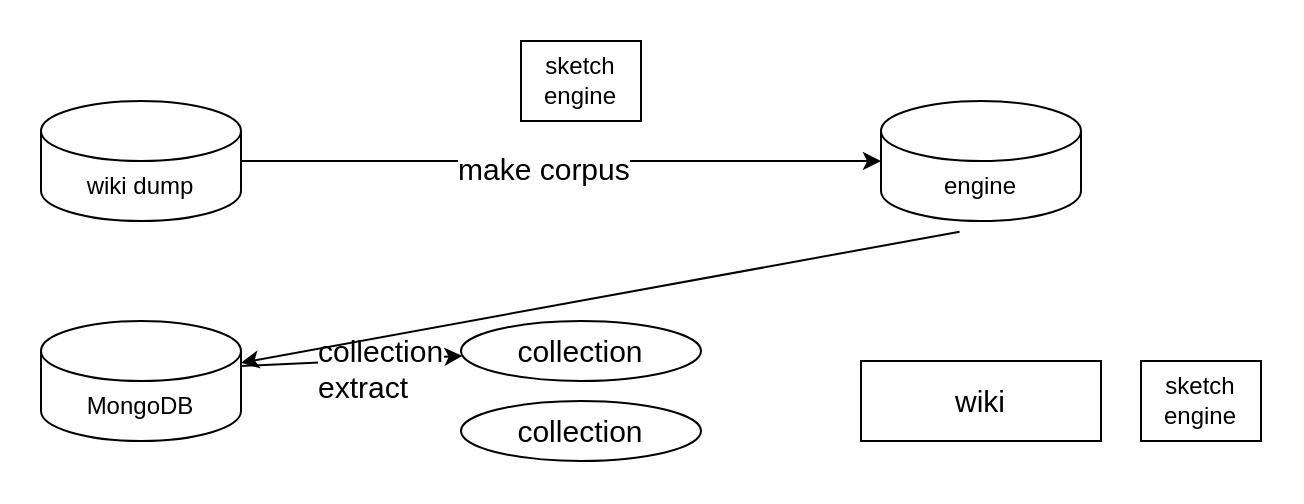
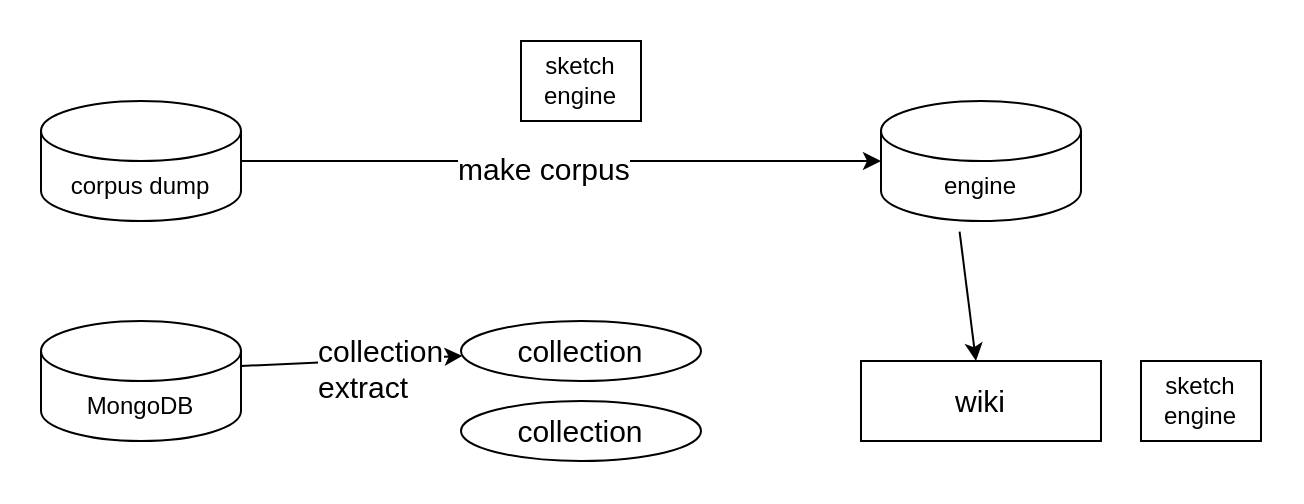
  <mxCell id="0" />
  <mxCell id="1" parent="0" />
  <mxCell id="2" value="sketch &lt;br&gt;engine" style="rounded=0;whiteSpace=wrap;html=1;" parent="1" vertex="1"><mxGeometry x="260" y="20" width="60" height="40" as="geometry" /></mxCell>
- <mxCell id="3" value="wiki dump" style="shape=cylinder3;whiteSpace=wrap;html=1;boundedLbl=1;backgroundOutline=1;size=15;" parent="1" vertex="1"><mxGeometry x="20" y="50" width="100" height="60" as="geometry" /></mxCell>
+ <mxCell id="3" value="corpus dump" style="shape=cylinder3;whiteSpace=wrap;html=1;boundedLbl=1;backgroundOutline=1;size=15;" parent="1" vertex="1"><mxGeometry x="20" y="50" width="100" height="60" as="geometry" /></mxCell>
  <mxCell id="4" value="engine" style="shape=cylinder3;whiteSpace=wrap;html=1;boundedLbl=1;backgroundOutline=1;size=15;" parent="1" vertex="1"><mxGeometry x="440" y="50" width="100" height="60" as="geometry" /></mxCell>
  <mxCell id="5" value="" style="endArrow=classic;html=1;rounded=0;exitX=1;exitY=0.5;exitDx=0;exitDy=0;exitPerimeter=0;entryX=0;entryY=0.5;entryDx=0;entryDy=0;entryPerimeter=0;verticalAlign=middle;align=right;labelPosition=left;verticalLabelPosition=middle;" parent="1" source="3" target="4" edge="1"><mxGeometry width="50" height="50" relative="1" as="geometry"><mxPoint x="510" y="130" as="sourcePoint" /><mxPoint x="380" y="60" as="targetPoint" /><Array as="points"><mxPoint x="170" y="80" /></Array></mxGeometry></mxCell>
  <mxCell id="6" value="make corpus" style="edgeLabel;html=1;align=left;verticalAlign=middle;resizable=0;points=[];fontSize=15;" parent="5" vertex="1" connectable="0"><mxGeometry x="-0.331" y="-3" relative="1" as="geometry"><mxPoint as="offset" /></mxGeometry></mxCell>
  <mxCell id="7" value="MongoDB" style="shape=cylinder3;whiteSpace=wrap;html=1;boundedLbl=1;backgroundOutline=1;size=15;" parent="1" vertex="1"><mxGeometry x="20" y="160" width="100" height="60" as="geometry" /></mxCell>
  <mxCell id="8" value="collection" style="ellipse;whiteSpace=wrap;html=1;fontSize=15;" parent="1" vertex="1"><mxGeometry x="230" y="160" width="120" height="30" as="geometry" /></mxCell>
  <mxCell id="9" value="collection" style="ellipse;whiteSpace=wrap;html=1;fontSize=15;" parent="1" vertex="1"><mxGeometry x="230" y="200" width="120" height="30" as="geometry" /></mxCell>
  <mxCell id="10" value="" style="endArrow=classic;html=1;rounded=0;exitX=1;exitY=0;exitDx=0;exitDy=22.5;exitPerimeter=0;verticalAlign=middle;align=right;labelPosition=left;verticalLabelPosition=middle;" parent="1" source="7" target="8" edge="1"><mxGeometry width="50" height="50" relative="1" as="geometry"><mxPoint x="130" y="90" as="sourcePoint" /><mxPoint x="450" y="90" as="targetPoint" /><Array as="points" /></mxGeometry></mxCell>
  <mxCell id="11" value="collection&lt;br&gt;extract&lt;br&gt;" style="edgeLabel;html=1;align=left;verticalAlign=middle;resizable=0;points=[];fontSize=15;" parent="10" vertex="1" connectable="0"><mxGeometry x="-0.331" y="-3" relative="1" as="geometry"><mxPoint as="offset" /></mxGeometry></mxCell>
  <mxCell id="12" value="wiki" style="rounded=0;whiteSpace=wrap;html=1;fontSize=15;" parent="1" vertex="1"><mxGeometry x="430" y="180" width="120" height="40" as="geometry" /></mxCell>
- <mxCell id="13" value="" style="endArrow=classic;html=1;rounded=0;fontSize=15;exitX=0.393;exitY=1.089;exitDx=0;exitDy=0;exitPerimeter=0;" parent="1" source="4" target="7" edge="1"><mxGeometry width="50" height="50" relative="1" as="geometry"><mxPoint x="190" y="310" as="sourcePoint" /><mxPoint x="240" y="260" as="targetPoint" /></mxGeometry></mxCell>
+ <mxCell id="13" value="" style="endArrow=classic;html=1;rounded=0;fontSize=15;exitX=0.393;exitY=1.089;exitDx=0;exitDy=0;exitPerimeter=0;" parent="1" source="4" target="12" edge="1"><mxGeometry width="50" height="50" relative="1" as="geometry"><mxPoint x="190" y="310" as="sourcePoint" /><mxPoint x="240" y="260" as="targetPoint" /></mxGeometry></mxCell>
  <mxCell id="14" value="sketch &lt;br&gt;engine" style="rounded=0;whiteSpace=wrap;html=1;" parent="1" vertex="1"><mxGeometry x="570" y="180" width="60" height="40" as="geometry" /></mxCell>
